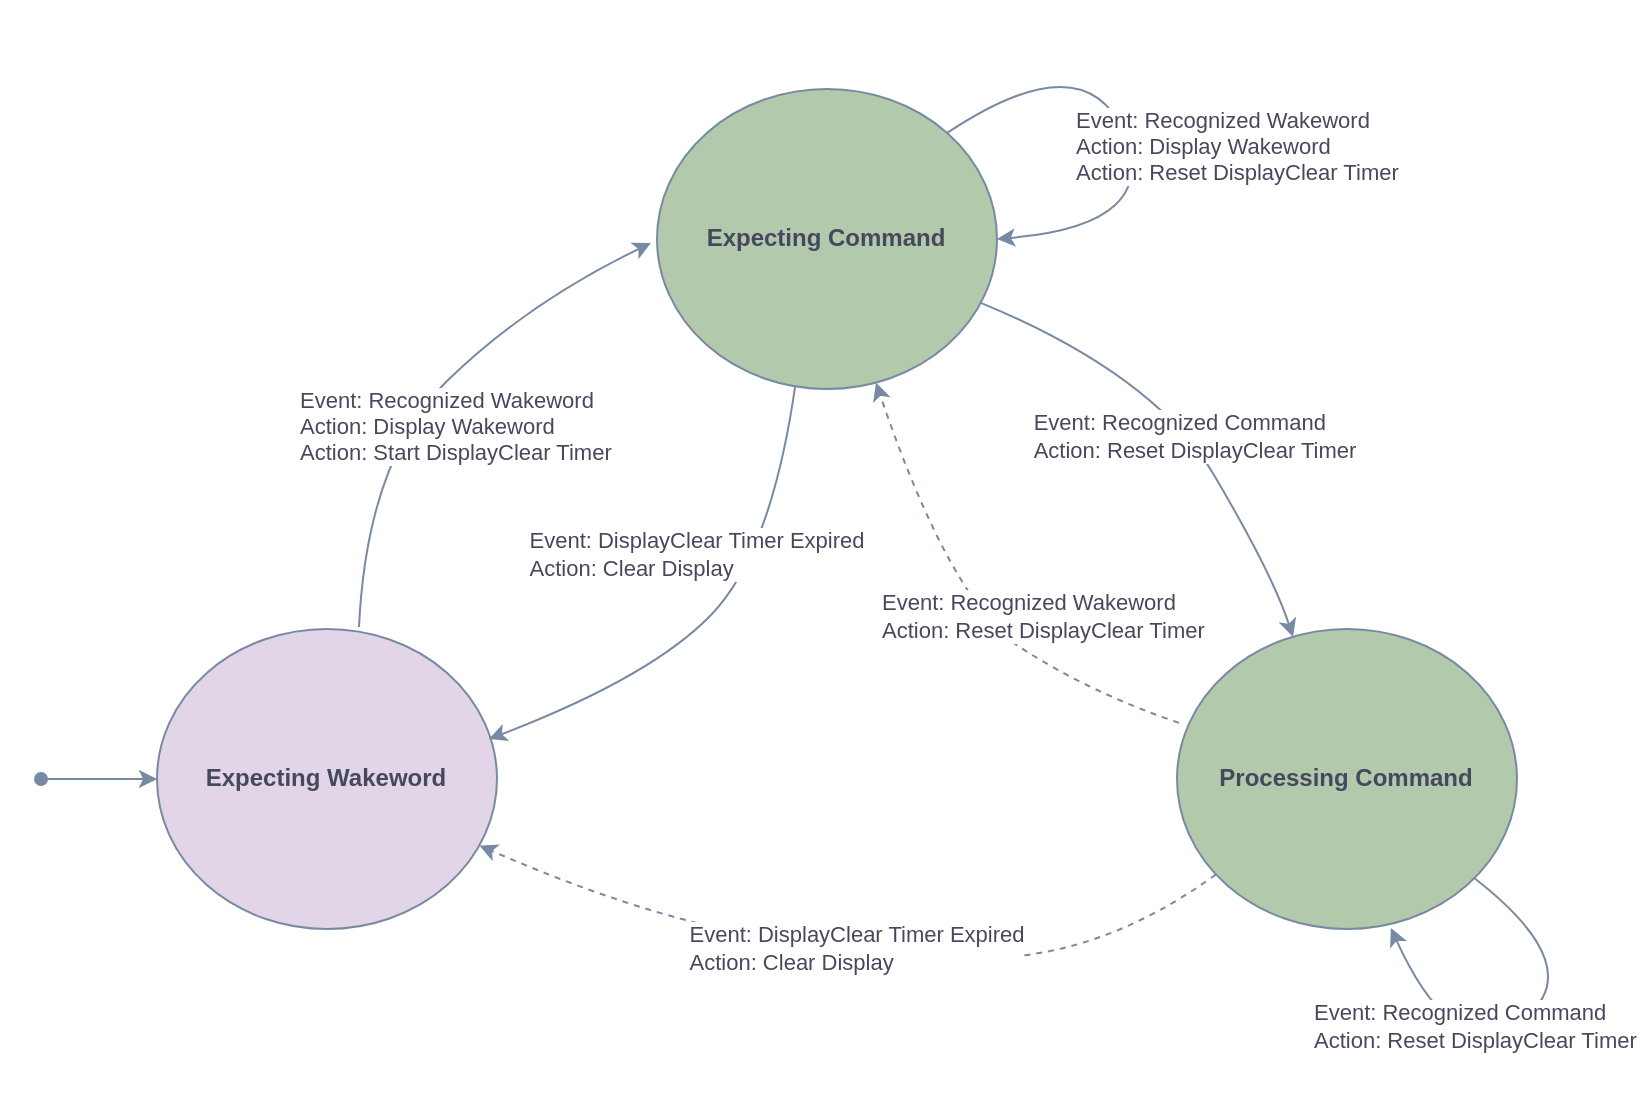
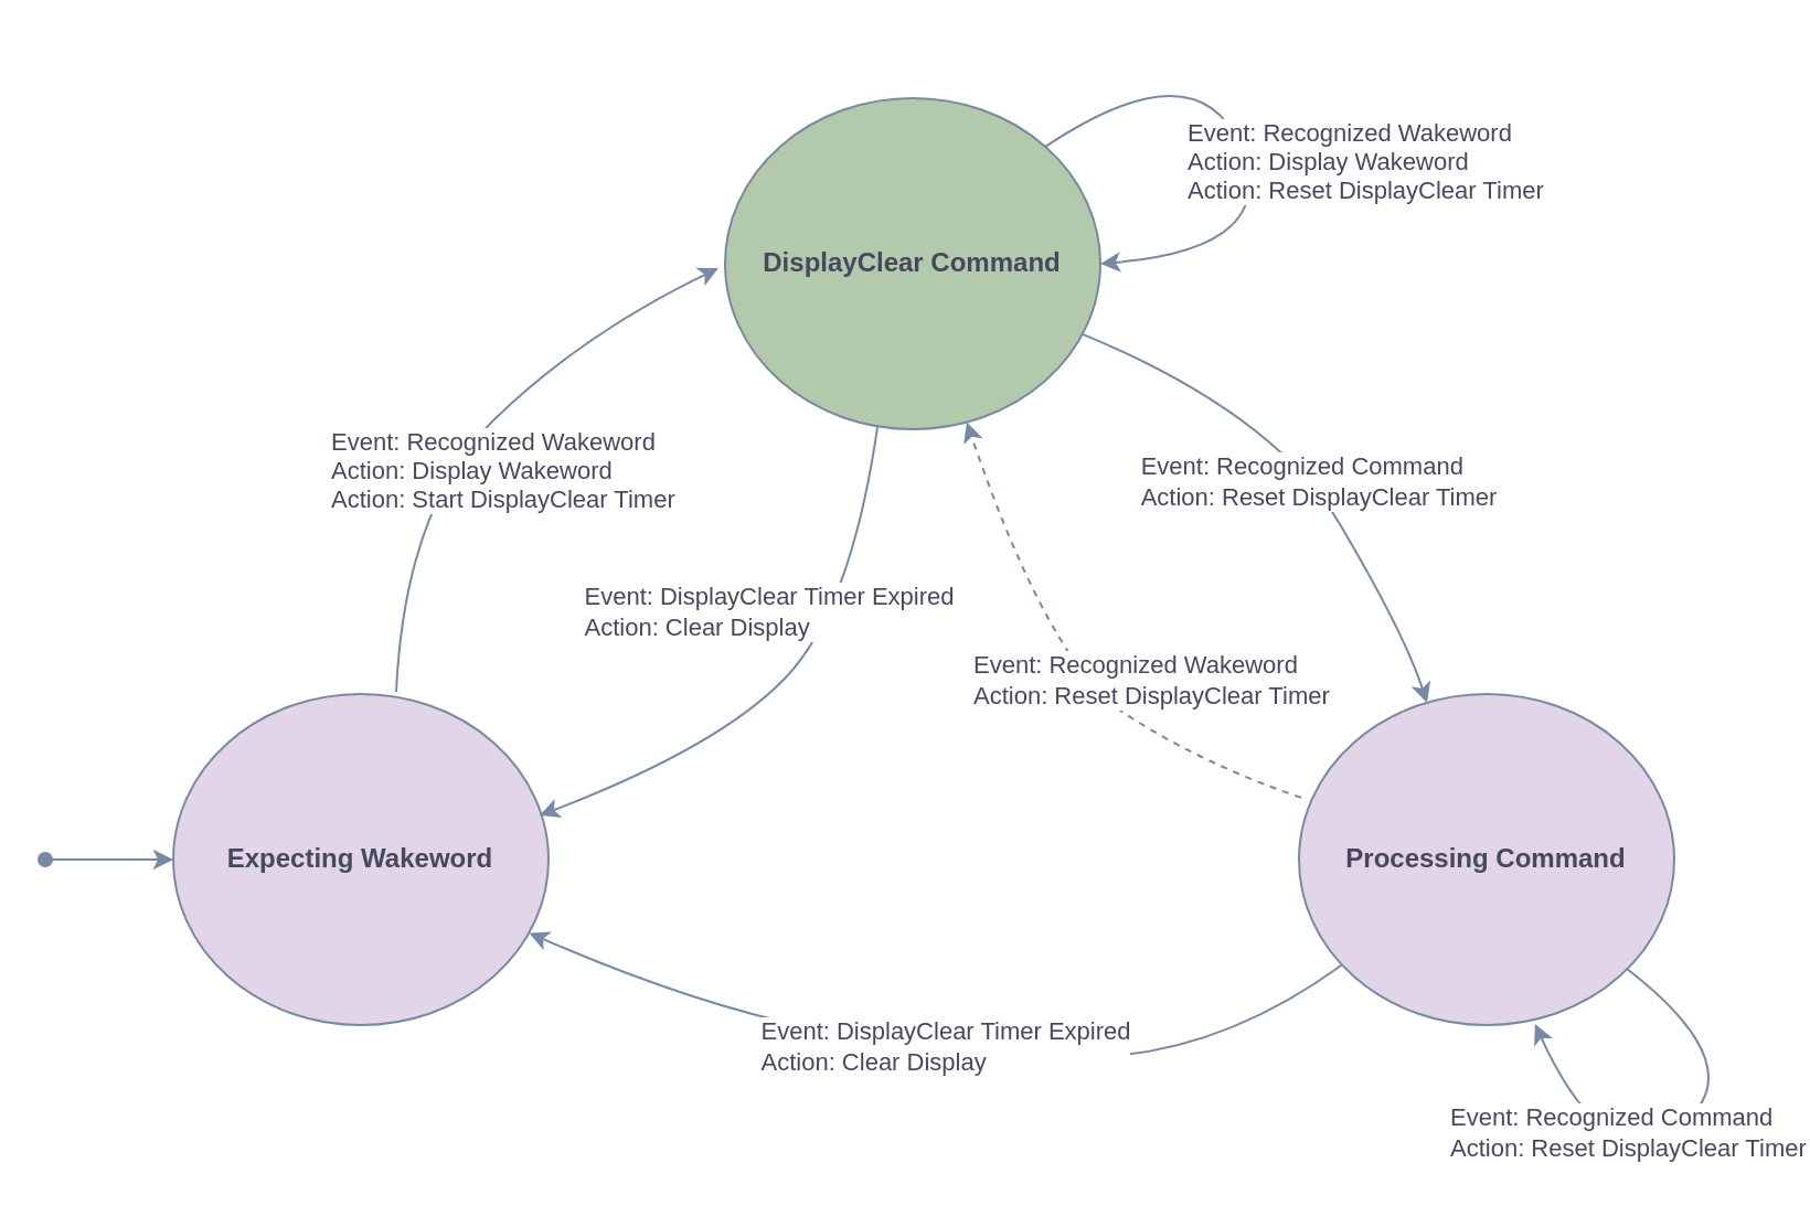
  <mxCell id="0" />
  <mxCell id="1" parent="0" />
  <mxCell id="2" value="&lt;b&gt;Expecting Wakeword&lt;/b&gt;" style="ellipse;whiteSpace=wrap;html=1;rounded=1;fillColor=#e1d5e7;strokeColor=#788AA3;fontColor=#46495D;" parent="1" vertex="1"><mxGeometry x="78" y="314" width="170" height="150" as="geometry" /></mxCell>
- <mxCell id="3" value="&lt;b&gt;Expecting Command&lt;/b&gt;" style="ellipse;whiteSpace=wrap;html=1;rounded=1;fillColor=#B2C9AB;strokeColor=#788AA3;fontColor=#46495D;" parent="1" vertex="1"><mxGeometry x="328" y="44" width="170" height="150" as="geometry" /></mxCell>
- <mxCell id="4" value="&lt;b&gt;Processing Command&lt;/b&gt;" style="ellipse;whiteSpace=wrap;html=1;rounded=1;fillColor=#B2C9AB;strokeColor=#788AA3;fontColor=#46495D;" parent="1" vertex="1"><mxGeometry x="588" y="314" width="170" height="150" as="geometry" /></mxCell>
+ <mxCell id="3" value="&lt;b&gt;DisplayClear Command&lt;/b&gt;" style="ellipse;whiteSpace=wrap;html=1;rounded=1;fillColor=#B2C9AB;strokeColor=#788AA3;fontColor=#46495D;" parent="1" vertex="1"><mxGeometry x="328" y="44" width="170" height="150" as="geometry" /></mxCell>
+ <mxCell id="4" value="&lt;b&gt;Processing Command&lt;/b&gt;" style="ellipse;whiteSpace=wrap;html=1;rounded=1;fillColor=#e1d5e7;strokeColor=#788AA3;fontColor=#46495D;" parent="1" vertex="1"><mxGeometry x="588" y="314" width="170" height="150" as="geometry" /></mxCell>
  <mxCell id="5" value="Event: Recognized Wakeword&lt;br&gt;Action: Display Wakeword&lt;br&gt;Action: Start DisplayClear Timer" style="endArrow=classic;html=1;rounded=1;strokeColor=#788AA3;fontColor=#46495D;curved=1;align=left;" parent="1" edge="1"><mxGeometry x="-0.337" y="43" width="50" height="50" relative="1" as="geometry"><mxPoint x="179" y="313" as="sourcePoint" /><mxPoint x="325" y="121" as="targetPoint" /><Array as="points"><mxPoint x="183" y="229" /><mxPoint x="263" y="151" /></Array><mxPoint x="-8" y="18" as="offset" /></mxGeometry></mxCell>
- <mxCell id="6" value="" style="curved=1;endArrow=classic;html=1;rounded=1;sketch=0;fontColor=#46495D;strokeColor=#788AA3;fillColor=#B2C9AB;dashed=1;" parent="1" source="4" target="2" edge="1"><mxGeometry width="50" height="50" relative="1" as="geometry"><mxPoint x="387" y="294" as="sourcePoint" /><mxPoint x="373" y="183" as="targetPoint" /><Array as="points"><mxPoint x="548" y="480" /><mxPoint x="423" y="477" /><mxPoint x="312" y="454" /></Array></mxGeometry></mxCell>
+ <mxCell id="6" value="" style="curved=1;endArrow=classic;html=1;rounded=1;sketch=0;fontColor=#46495D;strokeColor=#788AA3;fillColor=#B2C9AB;" parent="1" source="4" target="2" edge="1"><mxGeometry width="50" height="50" relative="1" as="geometry"><mxPoint x="387" y="294" as="sourcePoint" /><mxPoint x="373" y="183" as="targetPoint" /><Array as="points"><mxPoint x="548" y="480" /><mxPoint x="423" y="477" /><mxPoint x="312" y="454" /></Array></mxGeometry></mxCell>
  <mxCell id="7" value="&lt;div style=&quot;text-align: left;&quot;&gt;Event: DisplayClear Timer Expired&lt;/div&gt;&lt;div style=&quot;text-align: left;&quot;&gt;Action: Clear Display&lt;/div&gt;" style="edgeLabel;html=1;align=center;verticalAlign=middle;resizable=0;points=[];fontColor=#46495D;" parent="6" vertex="1" connectable="0"><mxGeometry x="0.155" y="1" relative="1" as="geometry"><mxPoint x="32" y="1" as="offset" /></mxGeometry></mxCell>
  <mxCell id="8" value="" style="curved=1;endArrow=classic;html=1;rounded=1;sketch=0;fontColor=#46495D;strokeColor=#788AA3;fillColor=#B2C9AB;exitX=0.412;exitY=0.993;exitDx=0;exitDy=0;entryX=0.982;entryY=0.367;entryDx=0;entryDy=0;entryPerimeter=0;exitPerimeter=0;" parent="1" edge="1"><mxGeometry width="50" height="50" relative="1" as="geometry"><mxPoint x="397.04" y="192.95" as="sourcePoint" /><mxPoint x="243.94" y="369.05" as="targetPoint" /><Array as="points"><mxPoint x="385" y="276" /><mxPoint x="325" y="338" /></Array></mxGeometry></mxCell>
  <mxCell id="9" value="&lt;div style=&quot;text-align: left;&quot;&gt;Event: DisplayClear Timer Expired&lt;/div&gt;&lt;div style=&quot;text-align: left;&quot;&gt;Action: Clear Display&lt;/div&gt;" style="edgeLabel;html=1;align=center;verticalAlign=middle;resizable=0;points=[];fontColor=#46495D;" parent="8" vertex="1" connectable="0"><mxGeometry x="-0.091" relative="1" as="geometry"><mxPoint x="-14" y="-23" as="offset" /></mxGeometry></mxCell>
  <mxCell id="10" value="Event: Recognized Wakeword&lt;br&gt;Action: Display Wakeword&lt;br&gt;Action: Reset DisplayClear Timer" style="endArrow=classic;html=1;rounded=1;strokeColor=#788AA3;fontColor=#46495D;curved=1;align=left;entryX=1;entryY=0.5;entryDx=0;entryDy=0;exitX=1;exitY=0;exitDx=0;exitDy=0;" parent="1" source="3" target="3" edge="1"><mxGeometry x="-0.028" y="-26" width="50" height="50" relative="1" as="geometry"><mxPoint x="174" y="325" as="sourcePoint" /><mxPoint x="755" y="134" as="targetPoint" /><Array as="points"><mxPoint x="542" y="20" /><mxPoint x="581" y="112" /></Array><mxPoint as="offset" /></mxGeometry></mxCell>
  <mxCell id="11" value="" style="curved=1;endArrow=classic;html=1;rounded=1;sketch=0;fontColor=#46495D;strokeColor=#788AA3;fillColor=#B2C9AB;" parent="1" source="3" edge="1"><mxGeometry width="50" height="50" relative="1" as="geometry"><mxPoint x="409.04" y="203.95" as="sourcePoint" /><mxPoint x="646" y="318" as="targetPoint" /><Array as="points"><mxPoint x="577" y="187" /><mxPoint x="636" y="287" /></Array></mxGeometry></mxCell>
  <mxCell id="12" value="&lt;div style=&quot;text-align: left;&quot;&gt;Event: Recognized Command&lt;/div&gt;&lt;div style=&quot;text-align: left;&quot;&gt;Action: Reset DisplayClear Timer&lt;/div&gt;" style="edgeLabel;html=1;align=center;verticalAlign=middle;resizable=0;points=[];fontColor=#46495D;" parent="11" vertex="1" connectable="0"><mxGeometry x="0.068" y="1" relative="1" as="geometry"><mxPoint as="offset" /></mxGeometry></mxCell>
  <mxCell id="13" value="" style="endArrow=classic;startArrow=oval;html=1;rounded=1;sketch=0;fontColor=#46495D;strokeColor=#788AA3;fillColor=#B2C9AB;curved=1;entryX=0;entryY=0.5;entryDx=0;entryDy=0;startFill=1;" parent="1" target="2" edge="1"><mxGeometry width="50" height="50" relative="1" as="geometry"><mxPoint x="20" y="389" as="sourcePoint" /><mxPoint x="74" y="363" as="targetPoint" /></mxGeometry></mxCell>
  <mxCell id="14" value="Event: Recognized Command&lt;br&gt;Action: Reset DisplayClear Timer" style="endArrow=classic;html=1;rounded=1;strokeColor=#788AA3;fontColor=#46495D;curved=1;align=left;entryX=0.629;entryY=0.997;entryDx=0;entryDy=0;entryPerimeter=0;" parent="1" source="4" target="4" edge="1"><mxGeometry x="0.758" y="57" width="50" height="50" relative="1" as="geometry"><mxPoint x="484.104" y="76.967" as="sourcePoint" /><mxPoint x="509" y="130" as="targetPoint" /><Array as="points"><mxPoint x="795" y="484" /><mxPoint x="727" y="534" /></Array><mxPoint as="offset" /></mxGeometry></mxCell>
  <mxCell id="15" value="Event: Recognized Wakeword&lt;br&gt;Action: Reset DisplayClear Timer" style="endArrow=classic;html=1;rounded=1;strokeColor=#788AA3;fontColor=#46495D;curved=1;align=left;exitX=0.006;exitY=0.313;exitDx=0;exitDy=0;exitPerimeter=0;dashed=1;" edge="1" parent="1" source="4" target="3"><mxGeometry x="0.095" y="36" width="50" height="50" relative="1" as="geometry"><mxPoint x="692" y="622" as="sourcePoint" /><mxPoint x="559.93" y="527.55" as="targetPoint" /><Array as="points"><mxPoint x="545" y="346" /><mxPoint x="475" y="301" /></Array><mxPoint as="offset" /></mxGeometry></mxCell>
